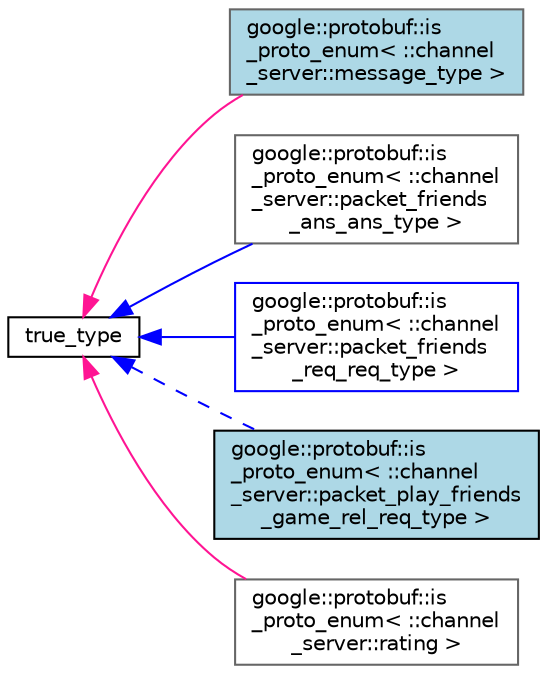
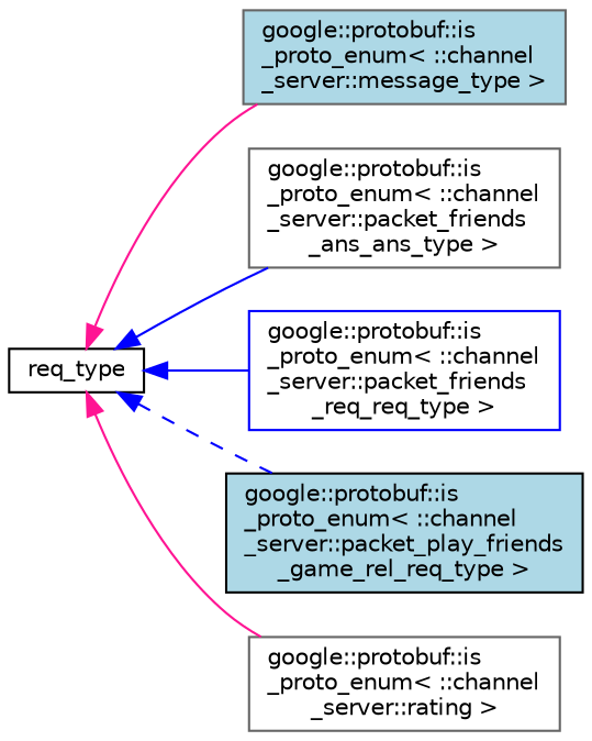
  digraph {
    rankdir=LR
    node [color=gray40 fillcolor=white fontname=Helvetica fontsize=10 shape=record style=filled]
    edge [color=blue dir=back fontname=Helvetica fontsize=10 labelfontname=Helvetica labelfontsize=10 style=solid]
-   n1 [color=black height=0.2 label=true_type width=0.4]
+   n1 [color=black height=0.2 label=req_type width=0.4]
    n2 [fillcolor=lightblue height=0.2 label="google::protobuf::is\l_proto_enum\< ::channel\l_server::message_type \>" width=0.4]
    n3 [height=0.2 label="google::protobuf::is\l_proto_enum\< ::channel\l_server::packet_friends\l_ans_ans_type \>" width=0.4]
    n4 [color=blue height=0.2 label="google::protobuf::is\l_proto_enum\< ::channel\l_server::packet_friends\l_req_req_type \>" width=0.4]
    n5 [color=black fillcolor=lightblue height=0.2 label="google::protobuf::is\l_proto_enum\< ::channel\l_server::packet_play_friends\l_game_rel_req_type \>" width=0.4]
    n6 [height=0.2 label="google::protobuf::is\l_proto_enum\< ::channel\l_server::rating \>" width=0.4]
    n1 -> n2 [color=deeppink]
    n1 -> n3
    n1 -> n4
    n1 -> n5 [style=dashed]
    n1 -> n6 [color=deeppink]
  }
